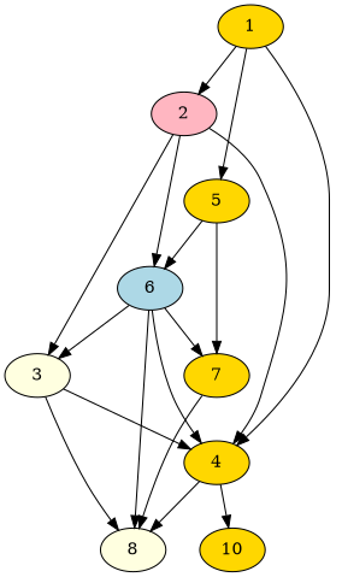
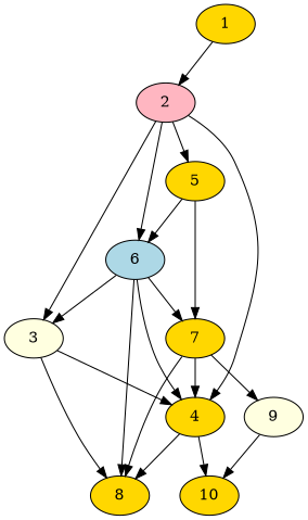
  digraph {
    fontname="DejaVu Serif"
    node [fillcolor=gold fontname="DejaVu Serif" style=filled]
    edge [fontname="DejaVu Serif"]
    2 [fillcolor=lightpink]
    1
    4
    3 [fillcolor=lightyellow]
    5
    6 [fillcolor=lightblue]
-   8 [fillcolor=lightyellow]
+   8
    10
    7
+   9 [fillcolor=lightyellow]
    2 -> 4
    2 -> 3
-   1 -> 5
+   2 -> 5
    2 -> 6
    1 -> 2
-   1 -> 4
+   7 -> 4
    4 -> 8
    4 -> 10
    3 -> 4
    3 -> 8
    5 -> 6
    5 -> 7
    6 -> 4
    6 -> 3
    6 -> 8
    6 -> 7
    7 -> 8
+   7 -> 9
+   9 -> 10
  }
